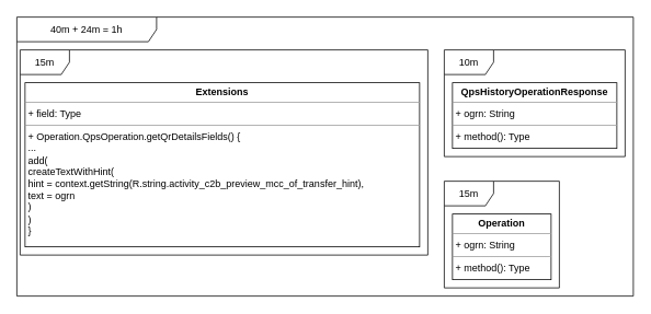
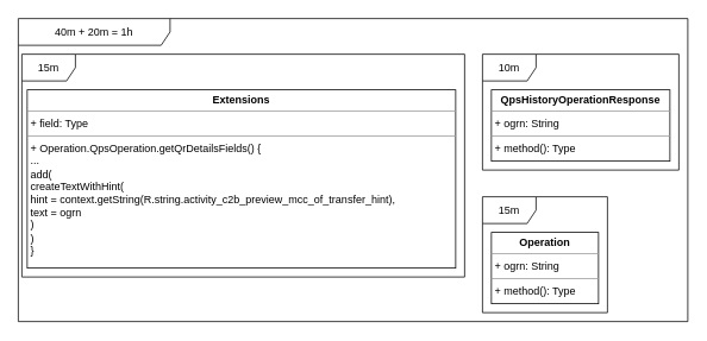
  <mxCell id="0" />
  <mxCell id="1" parent="0" />
  <mxCell id="2" value="&lt;p style=&quot;margin:0px;margin-top:4px;text-align:center;&quot;&gt;&lt;b&gt;Extensions&lt;/b&gt;&lt;/p&gt;&lt;hr size=&quot;1&quot;&gt;&lt;p style=&quot;margin:0px;margin-left:4px;&quot;&gt;+ field: Type&lt;/p&gt;&lt;hr size=&quot;1&quot;&gt;&lt;p style=&quot;margin:0px;margin-left:4px;&quot;&gt;+ Operation.QpsOperation.getQrDetailsFields() {&lt;/p&gt;&lt;p style=&quot;margin:0px;margin-left:4px;&quot;&gt;...&lt;/p&gt;&lt;p style=&quot;margin:0px;margin-left:4px;&quot;&gt;add(&lt;br&gt;createTextWithHint(&lt;br&gt;hint = context.getString(R.string.activity_c2b_preview_mcc_of_transfer_hint),&lt;br&gt;text = ogrn&lt;/p&gt;&lt;p style=&quot;margin:0px;margin-left:4px;&quot;&gt;)&lt;br&gt;)&lt;br&gt;&lt;/p&gt;&lt;p style=&quot;margin:0px;margin-left:4px;&quot;&gt;}&lt;br&gt;&lt;/p&gt;" style="verticalAlign=top;align=left;overflow=fill;fontSize=12;fontFamily=Helvetica;html=1;" vertex="1" parent="1"><mxGeometry x="30" y="100" width="480" height="200" as="geometry" /></mxCell>
  <mxCell id="3" value="&lt;p style=&quot;margin:0px;margin-top:4px;text-align:center;&quot;&gt;&lt;b&gt;QpsHistoryOperationResponse&lt;/b&gt;&lt;/p&gt;&lt;hr size=&quot;1&quot;&gt;&lt;p style=&quot;margin:0px;margin-left:4px;&quot;&gt;+ ogrn: String&lt;br&gt;&lt;/p&gt;&lt;hr size=&quot;1&quot;&gt;&lt;p style=&quot;margin:0px;margin-left:4px;&quot;&gt;+ method(): Type&lt;/p&gt;" style="verticalAlign=top;align=left;overflow=fill;fontSize=12;fontFamily=Helvetica;html=1;" vertex="1" parent="1"><mxGeometry x="550" y="100" width="200" height="80" as="geometry" /></mxCell>
  <mxCell id="4" value="&lt;p style=&quot;margin:0px;margin-top:4px;text-align:center;&quot;&gt;&lt;b&gt;Operation&lt;/b&gt;&lt;/p&gt;&lt;hr size=&quot;1&quot;&gt;&lt;p style=&quot;margin:0px;margin-left:4px;&quot;&gt;+ ogrn: String&lt;br&gt;&lt;/p&gt;&lt;hr size=&quot;1&quot;&gt;&lt;p style=&quot;margin:0px;margin-left:4px;&quot;&gt;+ method(): Type&lt;/p&gt;" style="verticalAlign=top;align=left;overflow=fill;fontSize=12;fontFamily=Helvetica;html=1;" vertex="1" parent="1"><mxGeometry x="550" y="260" width="120" height="80" as="geometry" /></mxCell>
  <mxCell id="5" value="15m" style="shape=umlFrame;whiteSpace=wrap;html=1;" vertex="1" parent="1"><mxGeometry x="24" y="60" width="496" height="250" as="geometry" /></mxCell>
  <mxCell id="6" value="10m" style="shape=umlFrame;whiteSpace=wrap;html=1;" vertex="1" parent="1"><mxGeometry x="540" y="60" width="220" height="130" as="geometry" /></mxCell>
  <mxCell id="7" value="15m" style="shape=umlFrame;whiteSpace=wrap;html=1;" vertex="1" parent="1"><mxGeometry x="540" y="220" width="140" height="130" as="geometry" /></mxCell>
- <mxCell id="8" value="40m + 24m = 1h" style="shape=umlFrame;whiteSpace=wrap;html=1;width=170;height=30;" vertex="1" parent="1"><mxGeometry x="20" y="20" width="750" height="340" as="geometry" /></mxCell>
+ <mxCell id="8" value="40m + 20m = 1h" style="shape=umlFrame;whiteSpace=wrap;html=1;width=170;height=30;" vertex="1" parent="1"><mxGeometry x="20" y="20" width="750" height="340" as="geometry" /></mxCell>
